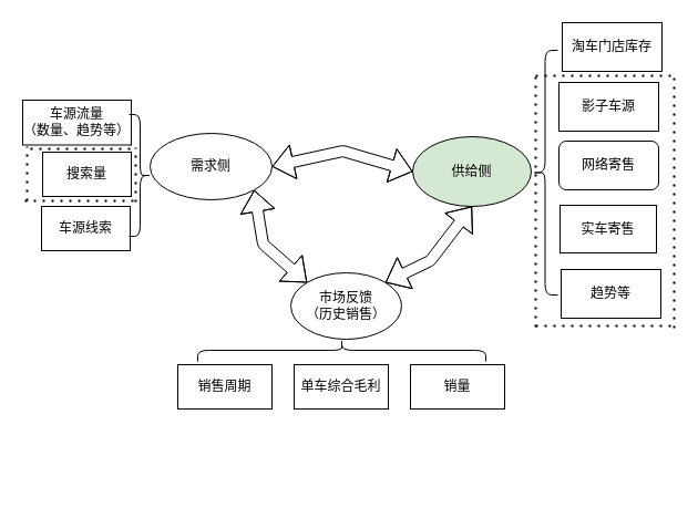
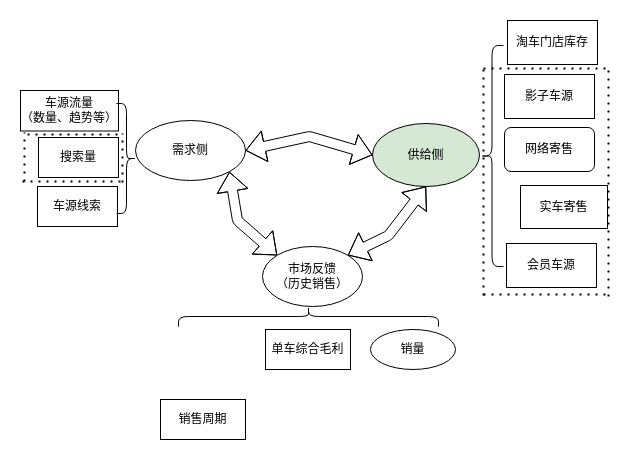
  <mxCell id="0" />
  <mxCell id="1" parent="0" />
  <mxCell id="2" value="需求侧" style="ellipse;whiteSpace=wrap;html=1;" parent="1" vertex="1"><mxGeometry x="135" y="120" width="110" height="60" as="geometry" /></mxCell>
  <mxCell id="3" value="市场反馈&lt;br&gt;（历史销售）" style="ellipse;whiteSpace=wrap;html=1;" parent="1" vertex="1"><mxGeometry x="262" y="246" width="100" height="60" as="geometry" /></mxCell>
  <mxCell id="4" value="车源线索" style="rounded=0;whiteSpace=wrap;html=1;" parent="1" vertex="1"><mxGeometry x="37" y="186" width="80" height="40" as="geometry" /></mxCell>
  <mxCell id="5" value="车源流量&lt;br&gt;（数量、趋势等）" style="rounded=0;whiteSpace=wrap;html=1;" parent="1" vertex="1"><mxGeometry x="20" y="90" width="98" height="40.5" as="geometry" /></mxCell>
- <mxCell id="6" value="销量" style="rounded=0;whiteSpace=wrap;html=1;" parent="1" vertex="1"><mxGeometry x="370" y="329" width="85" height="40" as="geometry" /></mxCell>
+ <mxCell id="6" value="销量" style="ellipse;whiteSpace=wrap;html=1;" parent="1" vertex="1"><mxGeometry x="370" y="329" width="85" height="40" as="geometry" /></mxCell>
  <mxCell id="7" value="单车综合毛利" style="rounded=0;whiteSpace=wrap;html=1;" parent="1" vertex="1"><mxGeometry x="265" y="329" width="85" height="40" as="geometry" /></mxCell>
- <mxCell id="8" value="销售周期" style="rounded=0;whiteSpace=wrap;html=1;" parent="1" vertex="1"><mxGeometry x="160" y="329" width="85" height="40" as="geometry" /></mxCell>
+ <mxCell id="8" value="销售周期" style="rounded=0;whiteSpace=wrap;html=1;" parent="1" vertex="1"><mxGeometry x="160" y="399" width="85" height="40" as="geometry" /></mxCell>
  <mxCell id="9" value="供给侧" style="ellipse;whiteSpace=wrap;html=1;fillColor=#d5e8d4;" parent="1" vertex="1"><mxGeometry x="372" y="123" width="107" height="63" as="geometry" /></mxCell>
  <mxCell id="10" value="淘车门店库存" style="rounded=0;whiteSpace=wrap;html=1;" parent="1" vertex="1"><mxGeometry x="507" y="20" width="90" height="44" as="geometry" /></mxCell>
- <mxCell id="11" value="趋势等" style="rounded=0;whiteSpace=wrap;html=1;" parent="1" vertex="1"><mxGeometry x="506" y="243" width="90" height="44" as="geometry" /></mxCell>
+ <mxCell id="11" value="会员车源" style="rounded=0;whiteSpace=wrap;html=1;" parent="1" vertex="1"><mxGeometry x="506" y="243" width="90" height="44" as="geometry" /></mxCell>
  <mxCell id="12" value="影子车源" style="rounded=0;whiteSpace=wrap;html=1;" parent="1" vertex="1"><mxGeometry x="504" y="74" width="90" height="44" as="geometry" /></mxCell>
  <mxCell id="13" value="网络寄售" style="whiteSpace=wrap;html=1;rounded=1;" parent="1" vertex="1"><mxGeometry x="504" y="127" width="90" height="44" as="geometry" /></mxCell>
- <mxCell id="14" value="实车寄售" style="rounded=0;whiteSpace=wrap;html=1;" parent="1" vertex="1"><mxGeometry x="505" y="185" width="87" height="43" as="geometry" /></mxCell>
+ <mxCell id="14" value="实车寄售" style="rounded=0;whiteSpace=wrap;html=1;" parent="1" vertex="1"><mxGeometry x="520" y="185" width="87" height="43" as="geometry" /></mxCell>
  <mxCell id="15" value="" style="shape=flexArrow;endArrow=classic;startArrow=classic;html=1;entryX=0;entryY=0.5;entryDx=0;entryDy=0;exitX=1;exitY=0.5;exitDx=0;exitDy=0;" parent="1" source="2" target="9" edge="1"><mxGeometry width="50" height="50" relative="1" as="geometry"><mxPoint x="210" y="147" as="sourcePoint" /><mxPoint x="287.5" y="103" as="targetPoint" /><Array as="points"><mxPoint x="309" y="136" /></Array></mxGeometry></mxCell>
  <mxCell id="16" value="" style="shape=flexArrow;endArrow=classic;startArrow=classic;html=1;entryX=0;entryY=0;entryDx=0;entryDy=0;exitX=1;exitY=1;exitDx=0;exitDy=0;" parent="1" source="2" target="3" edge="1"><mxGeometry width="50" height="50" relative="1" as="geometry"><mxPoint x="255" y="160" as="sourcePoint" /><mxPoint x="382" y="162" as="targetPoint" /><Array as="points"><mxPoint x="237" y="220" /></Array></mxGeometry></mxCell>
  <mxCell id="17" value="" style="shape=flexArrow;endArrow=classic;startArrow=classic;html=1;entryX=0.5;entryY=1;entryDx=0;entryDy=0;exitX=1;exitY=0;exitDx=0;exitDy=0;" parent="1" source="3" target="9" edge="1"><mxGeometry width="50" height="50" relative="1" as="geometry"><mxPoint x="265" y="170" as="sourcePoint" /><mxPoint x="392" y="172" as="targetPoint" /><Array as="points"><mxPoint x="388" y="235" /></Array></mxGeometry></mxCell>
  <mxCell id="18" value="" style="shape=curlyBracket;whiteSpace=wrap;html=1;rounded=1;rotation=90;" parent="1" vertex="1"><mxGeometry x="298" y="186" width="20" height="260" as="geometry" /></mxCell>
  <mxCell id="19" value="" style="shape=curlyBracket;whiteSpace=wrap;html=1;rounded=1;" parent="1" vertex="1"><mxGeometry x="480" y="45" width="23" height="221" as="geometry" /></mxCell>
  <mxCell id="20" value="" style="shape=curlyBracket;whiteSpace=wrap;html=1;rounded=1;rotation=-180;" parent="1" vertex="1"><mxGeometry x="116" y="103" width="20" height="110" as="geometry" /></mxCell>
  <mxCell id="21" value="" style="endArrow=none;dashed=1;html=1;dashPattern=1 3;strokeWidth=2;" parent="1" edge="1"><mxGeometry width="50" height="50" relative="1" as="geometry"><mxPoint x="483" y="295" as="sourcePoint" /><mxPoint x="483" y="66" as="targetPoint" /></mxGeometry></mxCell>
  <mxCell id="22" value="" style="endArrow=none;dashed=1;html=1;dashPattern=1 3;strokeWidth=2;" parent="1" edge="1"><mxGeometry width="50" height="50" relative="1" as="geometry"><mxPoint x="483" y="294" as="sourcePoint" /><mxPoint x="608" y="294" as="targetPoint" /></mxGeometry></mxCell>
  <mxCell id="23" value="" style="endArrow=none;dashed=1;html=1;dashPattern=1 3;strokeWidth=2;" parent="1" edge="1"><mxGeometry width="50" height="50" relative="1" as="geometry"><mxPoint x="608" y="296" as="sourcePoint" /><mxPoint x="608" y="67" as="targetPoint" /></mxGeometry></mxCell>
  <mxCell id="24" value="" style="endArrow=none;dashed=1;html=1;dashPattern=1 3;strokeWidth=2;" parent="1" edge="1"><mxGeometry width="50" height="50" relative="1" as="geometry"><mxPoint x="483" y="68" as="sourcePoint" /><mxPoint x="608" y="68" as="targetPoint" /></mxGeometry></mxCell>
  <mxCell id="25" value="搜索量" style="rounded=0;whiteSpace=wrap;html=1;" vertex="1" parent="1"><mxGeometry x="38" y="137" width="80" height="40" as="geometry" /></mxCell>
  <mxCell id="26" value="" style="endArrow=none;dashed=1;html=1;dashPattern=1 3;strokeWidth=2;" edge="1" parent="1"><mxGeometry width="50" height="50" relative="1" as="geometry"><mxPoint x="24" y="181" as="sourcePoint" /><mxPoint x="24" y="132" as="targetPoint" /></mxGeometry></mxCell>
  <mxCell id="27" value="" style="endArrow=none;dashed=1;html=1;dashPattern=1 3;strokeWidth=2;" edge="1" parent="1"><mxGeometry width="50" height="50" relative="1" as="geometry"><mxPoint x="27" y="134" as="sourcePoint" /><mxPoint x="123" y="134" as="targetPoint" /></mxGeometry></mxCell>
  <mxCell id="28" value="" style="endArrow=none;dashed=1;html=1;dashPattern=1 3;strokeWidth=2;" edge="1" parent="1"><mxGeometry width="50" height="50" relative="1" as="geometry"><mxPoint x="120" y="181" as="sourcePoint" /><mxPoint x="22" y="181" as="targetPoint" /></mxGeometry></mxCell>
  <mxCell id="29" value="" style="endArrow=none;dashed=1;html=1;dashPattern=1 3;strokeWidth=2;" edge="1" parent="1"><mxGeometry width="50" height="50" relative="1" as="geometry"><mxPoint x="122" y="182" as="sourcePoint" /><mxPoint x="122" y="133" as="targetPoint" /></mxGeometry></mxCell>
